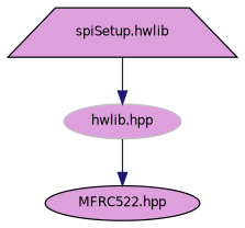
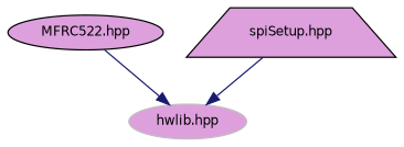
  digraph {
    node [color=black fillcolor=plum fontname=Helvetica fontsize=10 shape=ellipse style=filled]
    edge [color=midnightblue fontname=Helvetica fontsize=10 labelfontname=Helvetica labelfontsize=10 style=solid]
    n1 [fontcolor=black height=0.2 label="MFRC522.hpp" width=0.4]
    n2 [color=grey75 height=0.2 label="hwlib.hpp" width=0.4]
-   n3 [height=0.2 label="spiSetup.hwlib" shape=trapezium width=0.4]
-   n2 -> n1
+   n3 [height=0.2 label="spiSetup.hpp" shape=trapezium width=0.4]
+   n1 -> n2
    n3 -> n2
  }
